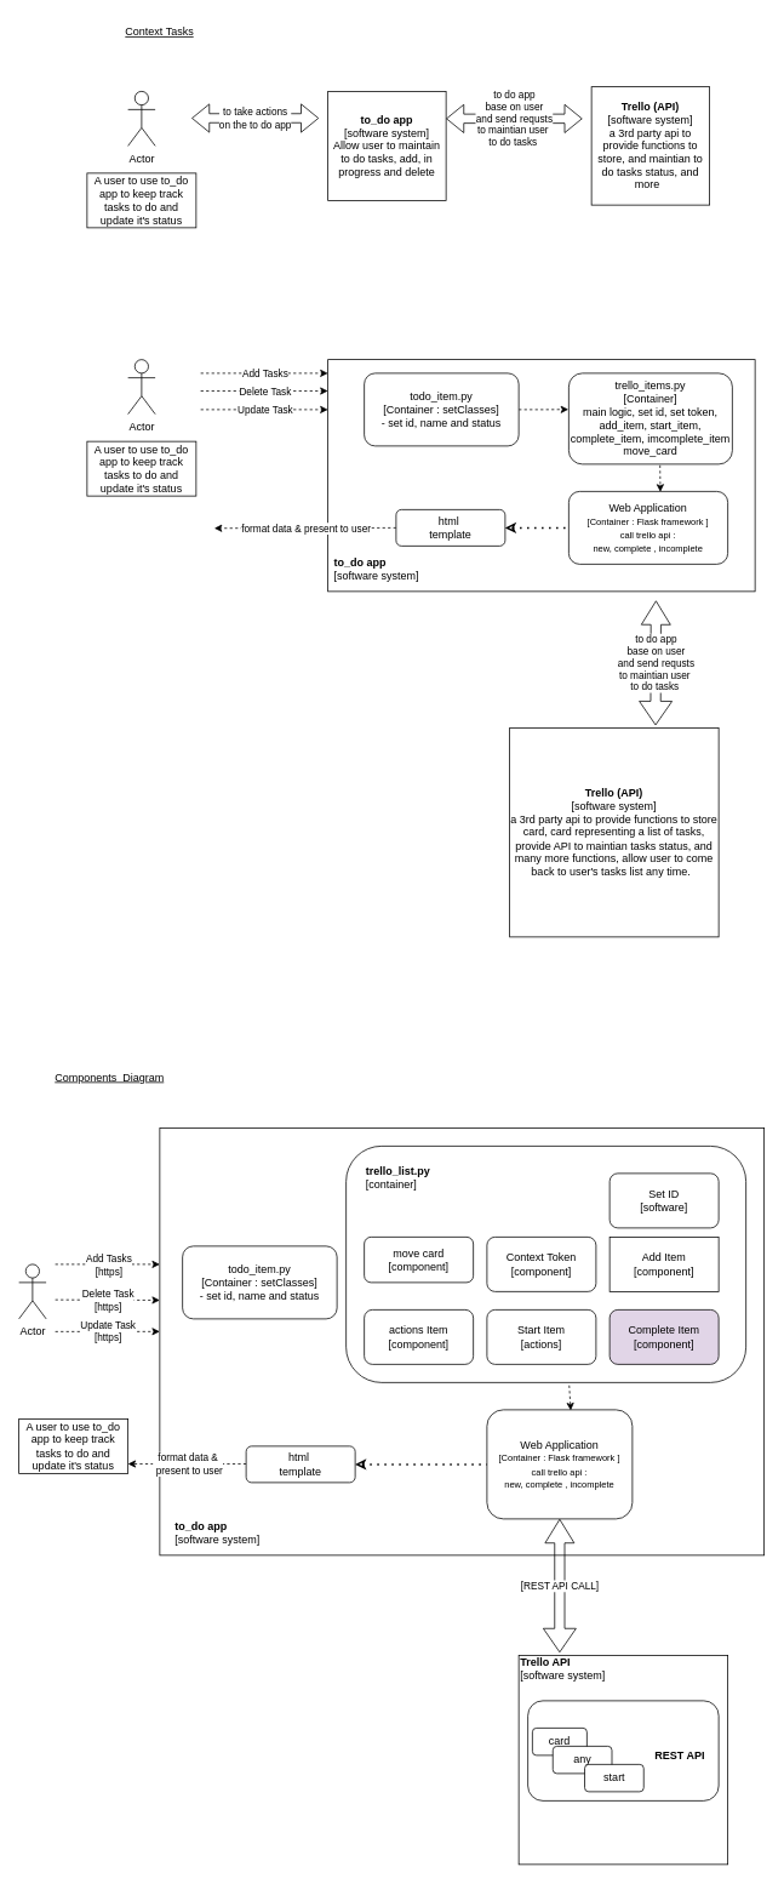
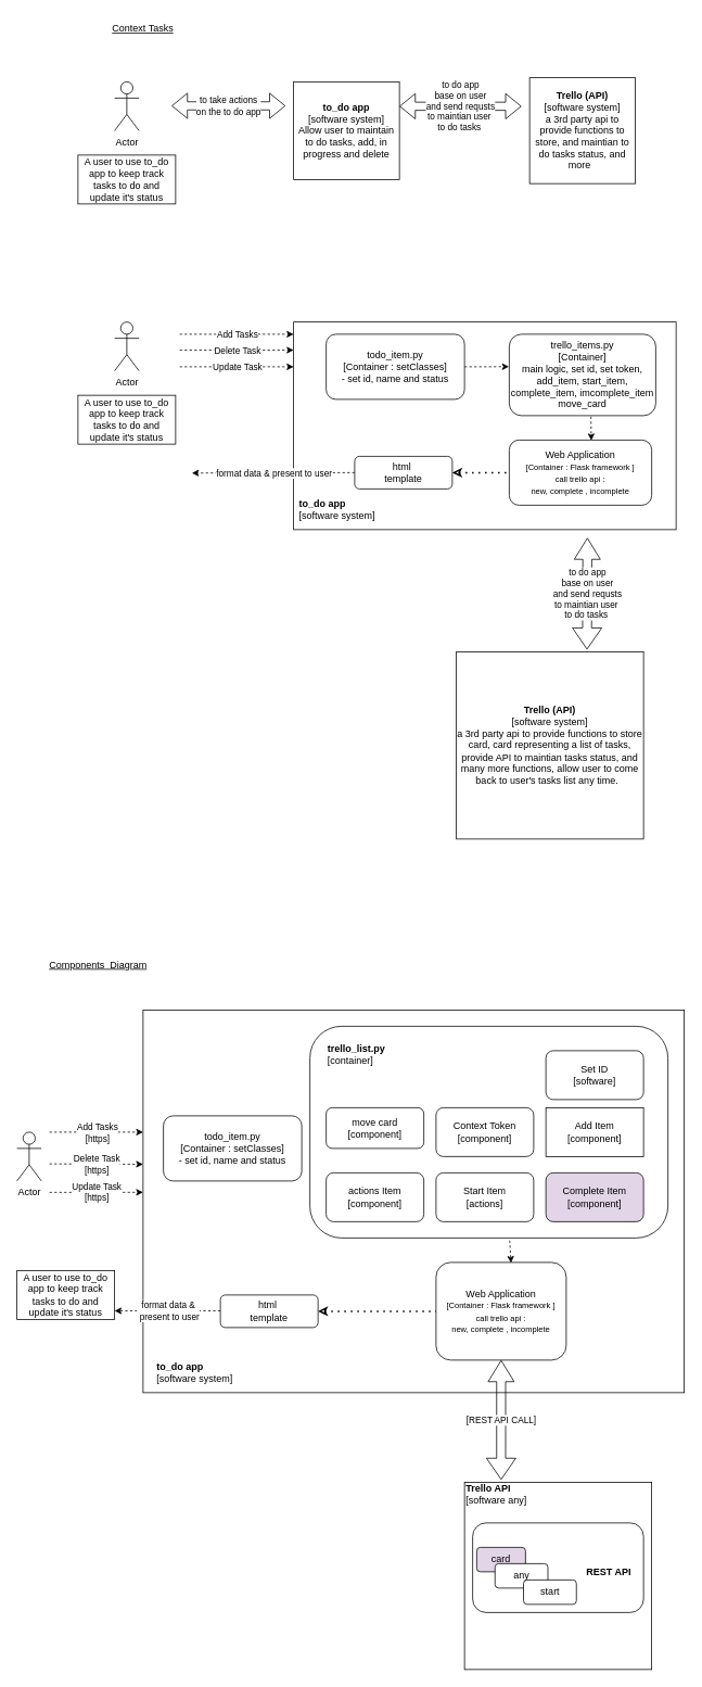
  <mxCell id="0" />
  <mxCell id="1" parent="0" />
  <mxCell id="2" value="Actor" style="shape=umlActor;verticalLabelPosition=bottom;verticalAlign=top;html=1;" vertex="1" parent="1"><mxGeometry x="140" y="100" width="30" height="60" as="geometry" /></mxCell>
  <mxCell id="3" value="&lt;b&gt;to_do app&lt;/b&gt;&lt;br&gt;[software system]&lt;br&gt;Allow user to maintain to do tasks, add, in progress and delete" style="rounded=0;whiteSpace=wrap;html=1;" vertex="1" parent="1"><mxGeometry x="360" y="100" width="130" height="120" as="geometry" /></mxCell>
  <mxCell id="4" value="&lt;b&gt;Trello (API)&lt;/b&gt;&lt;br&gt;[software system]&lt;br&gt;a 3rd party api to provide functions to store, and maintian to do tasks status, and more&amp;nbsp;&amp;nbsp;&lt;br&gt;" style="whiteSpace=wrap;html=1;aspect=fixed;" vertex="1" parent="1"><mxGeometry x="650" y="95" width="130" height="130" as="geometry" /></mxCell>
  <mxCell id="5" value="to take actions &lt;br&gt;on the to do app" style="shape=flexArrow;endArrow=classic;startArrow=classic;html=1;rounded=0;" edge="1" parent="1"><mxGeometry width="100" height="100" relative="1" as="geometry"><mxPoint x="210" y="129.5" as="sourcePoint" /><mxPoint x="350" y="129.5" as="targetPoint" /></mxGeometry></mxCell>
  <mxCell id="6" value="to do app &lt;br&gt;base on user&lt;br&gt;and send requsts&lt;br&gt;to maintian user&amp;nbsp;&lt;br&gt;to do tasks&amp;nbsp;" style="shape=flexArrow;endArrow=classic;startArrow=classic;html=1;rounded=0;exitX=1;exitY=0.25;exitDx=0;exitDy=0;" edge="1" parent="1" source="3"><mxGeometry width="100" height="100" relative="1" as="geometry"><mxPoint x="510" y="130" as="sourcePoint" /><mxPoint x="640" y="130" as="targetPoint" /></mxGeometry></mxCell>
  <mxCell id="7" value="&lt;u&gt;Context Tasks&lt;/u&gt;" style="text;strokeColor=none;align=center;fillColor=none;html=1;verticalAlign=middle;whiteSpace=wrap;rounded=0;" vertex="1" parent="1"><mxGeometry x="90" y="20" width="170" height="30" as="geometry" /></mxCell>
  <mxCell id="8" value="A user to use to_do app to keep track tasks to do and update it's status" style="rounded=0;whiteSpace=wrap;html=1;" vertex="1" parent="1"><mxGeometry x="95" y="190" width="120" height="60" as="geometry" /></mxCell>
  <mxCell id="9" value="Actor" style="shape=umlActor;verticalLabelPosition=bottom;verticalAlign=top;html=1;" vertex="1" parent="1"><mxGeometry x="140" y="395" width="30" height="60" as="geometry" /></mxCell>
  <mxCell id="10" value="" style="rounded=0;whiteSpace=wrap;html=1;" vertex="1" parent="1"><mxGeometry x="360" y="395" width="470" height="255" as="geometry" /></mxCell>
  <mxCell id="11" value="&lt;b&gt;Trello (API)&lt;/b&gt;&lt;br&gt;[software system]&lt;br&gt;a 3rd party api to provide functions to store card, card representing a list of tasks, provide API to maintian tasks status, and many more functions, allow user to come back to user's tasks list any time.&amp;nbsp;&amp;nbsp;" style="whiteSpace=wrap;html=1;aspect=fixed;" vertex="1" parent="1"><mxGeometry x="560" y="800" width="230" height="230" as="geometry" /></mxCell>
  <mxCell id="12" value="to do app &lt;br&gt;base on user&lt;br&gt;and send requsts&lt;br&gt;to maintian user&amp;nbsp;&lt;br&gt;to do tasks&amp;nbsp;" style="shape=flexArrow;endArrow=classic;startArrow=classic;html=1;rounded=0;width=11;startSize=8.33;endSize=8.33;startWidth=24;exitX=0.698;exitY=-0.012;exitDx=0;exitDy=0;exitPerimeter=0;" edge="1" parent="1" source="11"><mxGeometry x="-0.013" width="100" height="100" relative="1" as="geometry"><mxPoint x="560" y="760" as="sourcePoint" /><mxPoint x="721" y="660" as="targetPoint" /><mxPoint as="offset" /></mxGeometry></mxCell>
  <mxCell id="13" value="A user to use to_do app to keep track tasks to do and update it's status" style="rounded=0;whiteSpace=wrap;html=1;" vertex="1" parent="1"><mxGeometry x="95" y="485" width="120" height="60" as="geometry" /></mxCell>
  <mxCell id="14" value="" style="endArrow=classic;html=1;rounded=0;dashed=1;" edge="1" parent="1"><mxGeometry relative="1" as="geometry"><mxPoint x="220" y="410" as="sourcePoint" /><mxPoint x="360" y="410" as="targetPoint" /></mxGeometry></mxCell>
  <mxCell id="15" value="Add Tasks" style="edgeLabel;resizable=0;html=1;align=center;verticalAlign=middle;" connectable="0" vertex="1" parent="14"><mxGeometry relative="1" as="geometry" /></mxCell>
  <mxCell id="16" value="" style="endArrow=classic;html=1;rounded=0;dashed=1;" edge="1" parent="1"><mxGeometry relative="1" as="geometry"><mxPoint x="220" y="429.5" as="sourcePoint" /><mxPoint x="360" y="429.5" as="targetPoint" /></mxGeometry></mxCell>
  <mxCell id="17" value="Delete Task" style="edgeLabel;resizable=0;html=1;align=center;verticalAlign=middle;" connectable="0" vertex="1" parent="16"><mxGeometry relative="1" as="geometry" /></mxCell>
  <mxCell id="18" value="" style="endArrow=classic;html=1;rounded=0;dashed=1;" edge="1" parent="1"><mxGeometry relative="1" as="geometry"><mxPoint x="220" y="450" as="sourcePoint" /><mxPoint x="360" y="450" as="targetPoint" /></mxGeometry></mxCell>
  <mxCell id="19" value="Update Task" style="edgeLabel;resizable=0;html=1;align=center;verticalAlign=middle;" connectable="0" vertex="1" parent="18"><mxGeometry relative="1" as="geometry" /></mxCell>
  <mxCell id="20" value="" style="endArrow=classic;html=1;rounded=0;dashed=1;" edge="1" parent="1"><mxGeometry relative="1" as="geometry"><mxPoint x="435" y="580" as="sourcePoint" /><mxPoint x="235" y="580.5" as="targetPoint" /></mxGeometry></mxCell>
  <mxCell id="21" value="format data &amp;amp; present to user" style="edgeLabel;resizable=0;html=1;align=center;verticalAlign=middle;" connectable="0" vertex="1" parent="20"><mxGeometry relative="1" as="geometry" /></mxCell>
  <mxCell id="22" value="&lt;b&gt;to_do app&lt;/b&gt;&lt;br&gt;[software system]" style="text;strokeColor=none;align=left;fillColor=none;html=1;verticalAlign=middle;whiteSpace=wrap;rounded=0;" vertex="1" parent="1"><mxGeometry x="365" y="610" width="140" height="30" as="geometry" /></mxCell>
  <mxCell id="23" value="Web Application&lt;br&gt;&lt;font style=&quot;font-size: 10px;&quot;&gt;[Container : Flask framework ]&lt;br&gt;call trello api :&lt;br&gt;new, complete , incomplete&lt;br&gt;&lt;/font&gt;" style="rounded=1;whiteSpace=wrap;html=1;" vertex="1" parent="1"><mxGeometry x="625" y="540" width="175" height="80" as="geometry" /></mxCell>
  <mxCell id="24" value="html&amp;nbsp;&lt;br&gt;template" style="rounded=1;whiteSpace=wrap;html=1;" vertex="1" parent="1"><mxGeometry x="435" y="560" width="120" height="40" as="geometry" /></mxCell>
  <mxCell id="25" value="trello_items.py&lt;br&gt;[Container]&lt;br&gt;main logic, set id, set token,&lt;br&gt;add_item, start_item, complete_item, imcomplete_item&lt;br&gt;move_card" style="rounded=1;whiteSpace=wrap;html=1;" vertex="1" parent="1"><mxGeometry x="625" y="410" width="180" height="100" as="geometry" /></mxCell>
  <mxCell id="26" style="edgeStyle=orthogonalEdgeStyle;rounded=0;orthogonalLoop=1;jettySize=auto;html=1;exitX=1;exitY=0.5;exitDx=0;exitDy=0;entryX=-0.002;entryY=0.398;entryDx=0;entryDy=0;entryPerimeter=0;dashed=1;" edge="1" parent="1" source="27" target="25"><mxGeometry relative="1" as="geometry"><Array as="points"><mxPoint x="598" y="450" /></Array></mxGeometry></mxCell>
  <mxCell id="27" value="todo_item.py&lt;br&gt;[Container : setClasses]&lt;br&gt;- set id, name and status" style="rounded=1;whiteSpace=wrap;html=1;" vertex="1" parent="1"><mxGeometry x="400" y="410" width="170" height="80" as="geometry" /></mxCell>
  <mxCell id="28" value="" style="endArrow=none;dashed=1;html=1;dashPattern=1 3;strokeWidth=2;rounded=0;exitX=1;exitY=0.5;exitDx=0;exitDy=0;startArrow=classic;startFill=0;" edge="1" parent="1" source="24" target="23"><mxGeometry width="50" height="50" relative="1" as="geometry"><mxPoint x="570" y="610" as="sourcePoint" /><mxPoint x="620" y="560" as="targetPoint" /></mxGeometry></mxCell>
  <mxCell id="29" style="rounded=0;orthogonalLoop=1;jettySize=auto;html=1;entryX=0.576;entryY=0.006;entryDx=0;entryDy=0;entryPerimeter=0;dashed=1;exitX=0.558;exitY=1.012;exitDx=0;exitDy=0;exitPerimeter=0;" edge="1" parent="1" source="25" target="23"><mxGeometry relative="1" as="geometry"><mxPoint x="687.5" y="522.36" as="sourcePoint" /><mxPoint x="742.5" y="522.36" as="targetPoint" /></mxGeometry></mxCell>
  <mxCell id="30" value="&lt;u&gt;Components&amp;nbsp; Diagram&lt;/u&gt;" style="text;strokeColor=none;align=center;fillColor=none;html=1;verticalAlign=middle;whiteSpace=wrap;rounded=0;" vertex="1" parent="1"><mxGeometry x="35" y="1170" width="170" height="30" as="geometry" /></mxCell>
  <mxCell id="31" value="Actor" style="shape=umlActor;verticalLabelPosition=bottom;verticalAlign=top;html=1;" vertex="1" parent="1"><mxGeometry x="20" y="1390" width="30" height="60" as="geometry" /></mxCell>
  <mxCell id="32" value="" style="rounded=0;whiteSpace=wrap;html=1;" vertex="1" parent="1"><mxGeometry x="175" y="1240" width="665" height="470" as="geometry" /></mxCell>
  <mxCell id="33" value="" style="whiteSpace=wrap;html=1;aspect=fixed;" vertex="1" parent="1"><mxGeometry x="570" y="1820" width="230" height="230" as="geometry" /></mxCell>
  <mxCell id="34" value="[REST API CALL]" style="shape=flexArrow;endArrow=classic;startArrow=classic;html=1;rounded=0;width=11;startSize=8.33;endSize=8.33;startWidth=24;entryX=0.5;entryY=1;entryDx=0;entryDy=0;" edge="1" parent="1" target="45"><mxGeometry x="-0.013" width="100" height="100" relative="1" as="geometry"><mxPoint x="615" y="1817" as="sourcePoint" /><mxPoint x="730" y="1680" as="targetPoint" /><mxPoint as="offset" /></mxGeometry></mxCell>
  <mxCell id="35" value="A user to use to_do app to keep track tasks to do and update it's status" style="rounded=0;whiteSpace=wrap;html=1;" vertex="1" parent="1"><mxGeometry x="20" y="1560" width="120" height="60" as="geometry" /></mxCell>
  <mxCell id="36" value="" style="endArrow=classic;html=1;rounded=0;dashed=1;" edge="1" parent="1"><mxGeometry relative="1" as="geometry"><mxPoint x="60" y="1390" as="sourcePoint" /><mxPoint x="175" y="1390" as="targetPoint" /></mxGeometry></mxCell>
  <mxCell id="37" value="Add Tasks&lt;br&gt;[https]" style="edgeLabel;resizable=0;html=1;align=center;verticalAlign=middle;" connectable="0" vertex="1" parent="36"><mxGeometry relative="1" as="geometry" /></mxCell>
  <mxCell id="38" value="" style="endArrow=classic;html=1;rounded=0;dashed=1;" edge="1" parent="1"><mxGeometry relative="1" as="geometry"><mxPoint x="60" y="1429" as="sourcePoint" /><mxPoint x="175" y="1429.47" as="targetPoint" /></mxGeometry></mxCell>
  <mxCell id="39" value="Delete Task&lt;br&gt;[https]" style="edgeLabel;resizable=0;html=1;align=center;verticalAlign=middle;" connectable="0" vertex="1" parent="38"><mxGeometry relative="1" as="geometry" /></mxCell>
  <mxCell id="40" value="" style="endArrow=classic;html=1;rounded=0;dashed=1;" edge="1" parent="1"><mxGeometry relative="1" as="geometry"><mxPoint x="60" y="1464" as="sourcePoint" /><mxPoint x="175" y="1463.95" as="targetPoint" /></mxGeometry></mxCell>
  <mxCell id="41" value="Update Task&lt;br&gt;[https]" style="edgeLabel;resizable=0;html=1;align=center;verticalAlign=middle;" connectable="0" vertex="1" parent="40"><mxGeometry relative="1" as="geometry" /></mxCell>
  <mxCell id="42" value="" style="endArrow=classic;html=1;rounded=0;dashed=1;" edge="1" parent="1"><mxGeometry relative="1" as="geometry"><mxPoint x="270" y="1609.52" as="sourcePoint" /><mxPoint x="140" y="1609.52" as="targetPoint" /></mxGeometry></mxCell>
  <mxCell id="43" value="format data &amp;amp;&lt;br&gt;&amp;nbsp;present to user" style="edgeLabel;resizable=0;html=1;align=center;verticalAlign=middle;" connectable="0" vertex="1" parent="42"><mxGeometry relative="1" as="geometry" /></mxCell>
  <mxCell id="44" value="&lt;b&gt;to_do app&lt;/b&gt;&lt;br&gt;[software system]" style="text;strokeColor=none;align=left;fillColor=none;html=1;verticalAlign=middle;whiteSpace=wrap;rounded=0;" vertex="1" parent="1"><mxGeometry x="190" y="1670" width="140" height="30" as="geometry" /></mxCell>
  <mxCell id="45" value="Web Application&lt;br&gt;&lt;font style=&quot;font-size: 10px;&quot;&gt;[Container : Flask framework ]&lt;br&gt;call trello api :&lt;br&gt;new, complete , incomplete&lt;br&gt;&lt;/font&gt;" style="rounded=1;whiteSpace=wrap;html=1;" vertex="1" parent="1"><mxGeometry x="535" y="1550" width="160" height="120" as="geometry" /></mxCell>
  <mxCell id="46" value="html&amp;nbsp;&lt;br&gt;template" style="rounded=1;whiteSpace=wrap;html=1;" vertex="1" parent="1"><mxGeometry x="270" y="1590" width="120" height="40" as="geometry" /></mxCell>
  <mxCell id="47" value="" style="rounded=1;whiteSpace=wrap;html=1;" vertex="1" parent="1"><mxGeometry x="380" y="1260" width="440" height="260" as="geometry" /></mxCell>
  <mxCell id="48" value="todo_item.py&lt;br&gt;[Container : setClasses]&lt;br&gt;- set id, name and status" style="rounded=1;whiteSpace=wrap;html=1;" vertex="1" parent="1"><mxGeometry x="200" y="1370" width="170" height="80" as="geometry" /></mxCell>
  <mxCell id="49" value="" style="endArrow=none;dashed=1;html=1;dashPattern=1 3;strokeWidth=2;rounded=0;exitX=1;exitY=0.5;exitDx=0;exitDy=0;startArrow=classic;startFill=0;" edge="1" parent="1" source="46" target="45"><mxGeometry width="50" height="50" relative="1" as="geometry"><mxPoint x="570" y="1400" as="sourcePoint" /><mxPoint x="620" y="1350" as="targetPoint" /></mxGeometry></mxCell>
  <mxCell id="50" style="rounded=0;orthogonalLoop=1;jettySize=auto;html=1;entryX=0.576;entryY=0.006;entryDx=0;entryDy=0;entryPerimeter=0;dashed=1;exitX=0.558;exitY=1.012;exitDx=0;exitDy=0;exitPerimeter=0;" edge="1" parent="1" source="47" target="45"><mxGeometry relative="1" as="geometry"><mxPoint x="687.5" y="1312.36" as="sourcePoint" /><mxPoint x="742.5" y="1312.36" as="targetPoint" /></mxGeometry></mxCell>
  <mxCell id="51" value="Set ID&lt;br&gt;[software]" style="rounded=1;whiteSpace=wrap;html=1;" vertex="1" parent="1"><mxGeometry x="670" y="1290" width="120" height="60" as="geometry" /></mxCell>
  <mxCell id="52" value="&lt;b&gt;trello_list.py&lt;/b&gt;&lt;br&gt;[container]" style="text;strokeColor=none;align=left;fillColor=none;html=1;verticalAlign=middle;whiteSpace=wrap;rounded=0;" vertex="1" parent="1"><mxGeometry x="400" y="1280" width="140" height="30" as="geometry" /></mxCell>
  <mxCell id="53" value="Context Token&lt;br&gt;[component]" style="rounded=1;whiteSpace=wrap;html=1;" vertex="1" parent="1"><mxGeometry x="535" y="1360" width="120" height="60" as="geometry" /></mxCell>
  <mxCell id="54" value="Add Item&lt;br&gt;[component]" style="whiteSpace=wrap;html=1;rounded=0;" vertex="1" parent="1"><mxGeometry x="670" y="1360" width="120" height="60" as="geometry" /></mxCell>
  <mxCell id="55" value="Start Item&lt;br&gt;[actions]" style="rounded=1;whiteSpace=wrap;html=1;" vertex="1" parent="1"><mxGeometry x="535" y="1440" width="120" height="60" as="geometry" /></mxCell>
  <mxCell id="56" value="Complete Item&lt;br&gt;[component]" style="rounded=1;whiteSpace=wrap;html=1;fillColor=#e1d5e7;" vertex="1" parent="1"><mxGeometry x="670" y="1440" width="120" height="60" as="geometry" /></mxCell>
  <mxCell id="57" value="actions Item&lt;br&gt;[component]" style="rounded=1;whiteSpace=wrap;html=1;" vertex="1" parent="1"><mxGeometry x="400" y="1440" width="120" height="60" as="geometry" /></mxCell>
  <mxCell id="58" value="move card&lt;br&gt;[component]" style="rounded=1;whiteSpace=wrap;html=1;" vertex="1" parent="1"><mxGeometry x="400" y="1360" width="120" height="50" as="geometry" /></mxCell>
  <mxCell id="59" value="" style="rounded=1;whiteSpace=wrap;html=1;" vertex="1" parent="1"><mxGeometry x="580" y="1870" width="210" height="110" as="geometry" /></mxCell>
- <mxCell id="60" value="&lt;b&gt;Trello API&lt;/b&gt;&lt;br&gt;[software system]" style="text;strokeColor=none;align=left;fillColor=none;html=1;verticalAlign=middle;whiteSpace=wrap;rounded=0;" vertex="1" parent="1"><mxGeometry x="570" y="1820" width="140" height="30" as="geometry" /></mxCell>
- <mxCell id="61" value="card" style="rounded=1;whiteSpace=wrap;html=1;" vertex="1" parent="1"><mxGeometry x="585" y="1900" width="60" height="30" as="geometry" /></mxCell>
+ <mxCell id="60" value="&lt;b&gt;Trello API&lt;/b&gt;&lt;br&gt;[software any]" style="text;strokeColor=none;align=left;fillColor=none;html=1;verticalAlign=middle;whiteSpace=wrap;rounded=0;" vertex="1" parent="1"><mxGeometry x="570" y="1820" width="140" height="30" as="geometry" /></mxCell>
+ <mxCell id="61" value="card" style="rounded=1;whiteSpace=wrap;html=1;fillColor=#e1d5e7;" vertex="1" parent="1"><mxGeometry x="585" y="1900" width="60" height="30" as="geometry" /></mxCell>
  <mxCell id="62" value="any" style="rounded=1;whiteSpace=wrap;html=1;" vertex="1" parent="1"><mxGeometry x="607.5" y="1920" width="65" height="30" as="geometry" /></mxCell>
  <mxCell id="63" value="start" style="rounded=1;whiteSpace=wrap;html=1;" vertex="1" parent="1"><mxGeometry x="642.5" y="1940" width="65" height="30" as="geometry" /></mxCell>
  <mxCell id="64" value="&lt;b&gt;REST API&lt;/b&gt;&lt;br&gt;" style="text;strokeColor=none;align=left;fillColor=none;html=1;verticalAlign=middle;whiteSpace=wrap;rounded=0;" vertex="1" parent="1"><mxGeometry x="717.5" y="1915" width="62.5" height="30" as="geometry" /></mxCell>
